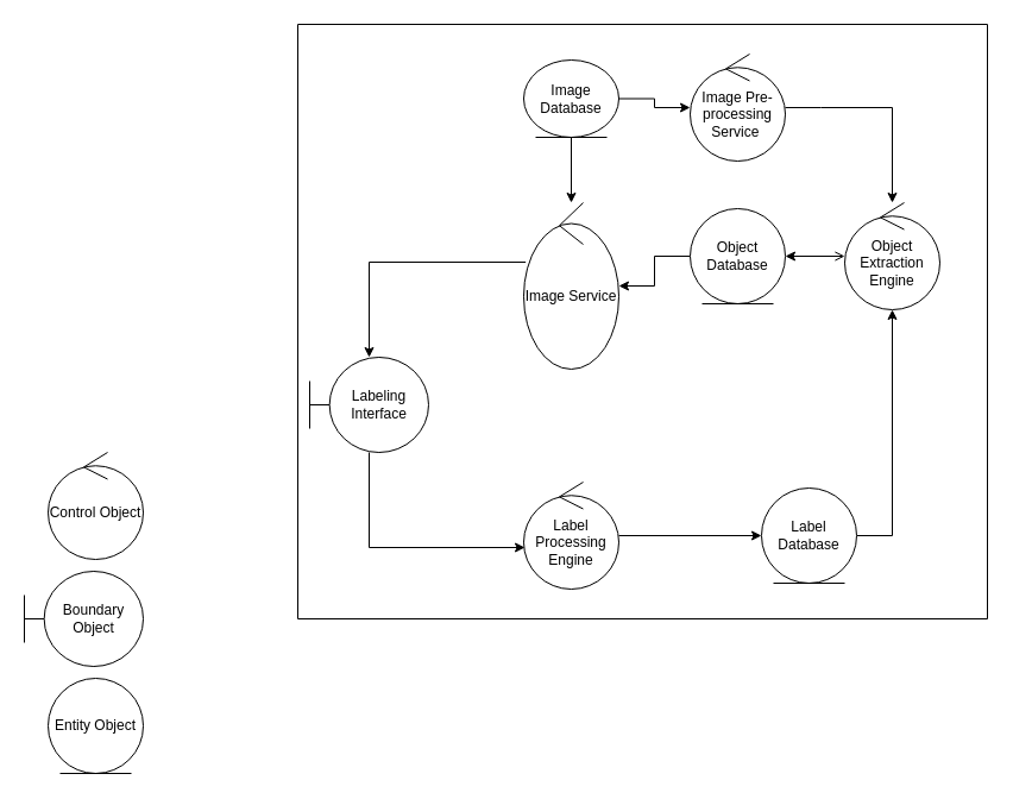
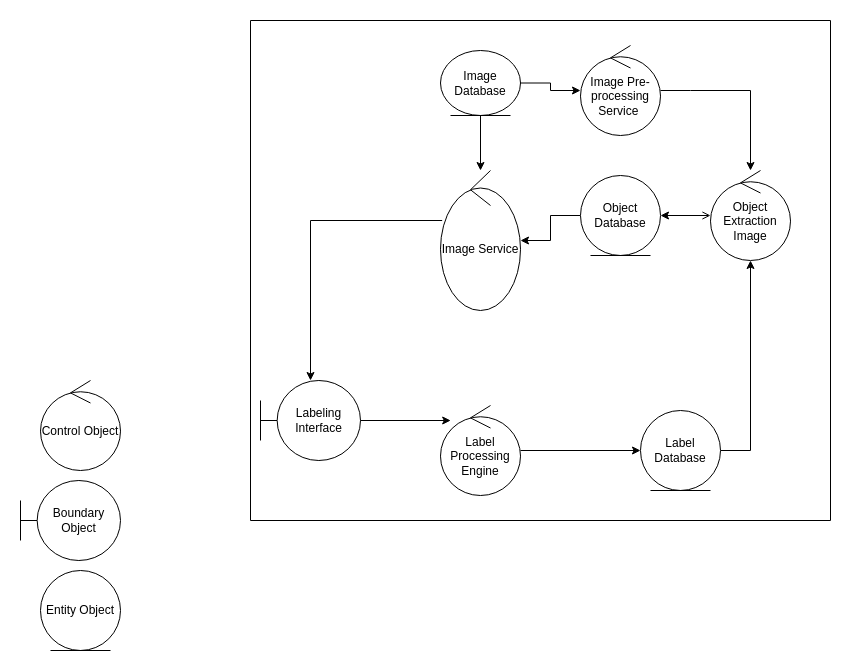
  <mxCell id="0" />
  <mxCell id="1" parent="0" />
  <mxCell id="2" value="" style="verticalLabelPosition=bottom;verticalAlign=top;html=1;shape=mxgraph.basic.rect;fillColor2=none;strokeWidth=1;size=20;indent=5;" vertex="1" parent="1"><mxGeometry x="250" y="20" width="580" height="500" as="geometry" /></mxCell>
  <mxCell id="3" value="Boundary Object" style="shape=umlBoundary;whiteSpace=wrap;html=1;" vertex="1" parent="1"><mxGeometry x="20" y="480" width="100" height="80" as="geometry" /></mxCell>
  <mxCell id="4" value="Entity Object" style="ellipse;shape=umlEntity;whiteSpace=wrap;html=1;" vertex="1" parent="1"><mxGeometry x="40" y="570" width="80" height="80" as="geometry" /></mxCell>
  <mxCell id="5" value="Control Object" style="ellipse;shape=umlControl;whiteSpace=wrap;html=1;" vertex="1" parent="1"><mxGeometry x="40" y="380" width="80" height="90" as="geometry" /></mxCell>
  <mxCell id="6" style="edgeStyle=orthogonalEdgeStyle;rounded=0;orthogonalLoop=1;jettySize=auto;html=1;" edge="1" parent="1" source="10" target="7"><mxGeometry relative="1" as="geometry"><Array as="points"><mxPoint x="310" y="220" /></Array></mxGeometry></mxCell>
- <mxCell id="7" value="Labeling Interface" style="shape=umlBoundary;whiteSpace=wrap;html=1;" vertex="1" parent="1"><mxGeometry x="260" y="300" width="100" height="80" as="geometry" /></mxCell>
+ <mxCell id="7" value="Labeling Interface" style="shape=umlBoundary;whiteSpace=wrap;html=1;" vertex="1" parent="1"><mxGeometry x="260" y="380" width="100" height="80" as="geometry" /></mxCell>
  <mxCell id="8" style="edgeStyle=orthogonalEdgeStyle;rounded=0;orthogonalLoop=1;jettySize=auto;html=1;exitX=0.5;exitY=1;exitDx=0;exitDy=0;" edge="1" parent="1" source="17" target="10"><mxGeometry relative="1" as="geometry" /></mxCell>
  <mxCell id="9" style="edgeStyle=orthogonalEdgeStyle;rounded=0;orthogonalLoop=1;jettySize=auto;html=1;" edge="1" parent="1" source="22" target="10"><mxGeometry relative="1" as="geometry" /></mxCell>
  <mxCell id="10" value="Image Service" style="ellipse;shape=umlControl;whiteSpace=wrap;html=1;" vertex="1" parent="1"><mxGeometry x="440" y="170" width="80" height="140" as="geometry" /></mxCell>
  <mxCell id="11" style="edgeStyle=orthogonalEdgeStyle;rounded=0;orthogonalLoop=1;jettySize=auto;html=1;entryX=0;entryY=0.5;entryDx=0;entryDy=0;" edge="1" parent="1" source="13" target="16"><mxGeometry relative="1" as="geometry" /></mxCell>
  <mxCell id="12" style="edgeStyle=orthogonalEdgeStyle;rounded=0;orthogonalLoop=1;jettySize=auto;html=1;" edge="1" parent="1" source="7" target="13"><mxGeometry relative="1" as="geometry"><Array as="points"><mxPoint x="310" y="460" /></Array></mxGeometry></mxCell>
  <mxCell id="13" value="Label Processing Engine" style="ellipse;shape=umlControl;whiteSpace=wrap;html=1;" vertex="1" parent="1"><mxGeometry x="440" y="405" width="80" height="90" as="geometry" /></mxCell>
- <mxCell id="14" value="Object Extraction Engine" style="ellipse;shape=umlControl;whiteSpace=wrap;html=1;" vertex="1" parent="1"><mxGeometry x="710" y="170" width="80" height="90" as="geometry" /></mxCell>
+ <mxCell id="14" value="Object Extraction Image" style="ellipse;shape=umlControl;whiteSpace=wrap;html=1;" vertex="1" parent="1"><mxGeometry x="710" y="170" width="80" height="90" as="geometry" /></mxCell>
  <mxCell id="15" style="edgeStyle=orthogonalEdgeStyle;rounded=0;orthogonalLoop=1;jettySize=auto;html=1;" edge="1" parent="1" source="16" target="14"><mxGeometry relative="1" as="geometry"><Array as="points"><mxPoint x="750" y="450" /></Array></mxGeometry></mxCell>
  <mxCell id="16" value="Label Database" style="ellipse;shape=umlEntity;whiteSpace=wrap;html=1;" vertex="1" parent="1"><mxGeometry x="640" y="410" width="80" height="80" as="geometry" /></mxCell>
  <mxCell id="17" value="Image Database" style="ellipse;shape=umlEntity;whiteSpace=wrap;html=1;" vertex="1" parent="1"><mxGeometry x="440" y="50" width="80" height="65" as="geometry" /></mxCell>
  <mxCell id="18" style="edgeStyle=orthogonalEdgeStyle;rounded=0;orthogonalLoop=1;jettySize=auto;html=1;exitX=1;exitY=0.5;exitDx=0;exitDy=0;" edge="1" parent="1" source="17" target="20"><mxGeometry relative="1" as="geometry" /></mxCell>
  <mxCell id="19" style="edgeStyle=orthogonalEdgeStyle;rounded=0;orthogonalLoop=1;jettySize=auto;html=1;" edge="1" parent="1" source="20" target="14"><mxGeometry relative="1" as="geometry"><Array as="points"><mxPoint x="690" y="90" /><mxPoint x="690" y="90" /></Array></mxGeometry></mxCell>
  <mxCell id="20" value="Image Pre-processing&lt;div&gt;Service&amp;nbsp;&lt;/div&gt;" style="ellipse;shape=umlControl;whiteSpace=wrap;html=1;" vertex="1" parent="1"><mxGeometry x="580" y="45" width="80" height="90" as="geometry" /></mxCell>
  <mxCell id="21" style="edgeStyle=orthogonalEdgeStyle;rounded=0;orthogonalLoop=1;jettySize=auto;html=1;startArrow=classic;startFill=1;endArrow=open;" edge="1" parent="1" source="22" target="14"><mxGeometry relative="1" as="geometry" /></mxCell>
  <mxCell id="22" value="Object Database" style="ellipse;shape=umlEntity;whiteSpace=wrap;html=1;" vertex="1" parent="1"><mxGeometry x="580" y="175" width="80" height="80" as="geometry" /></mxCell>
